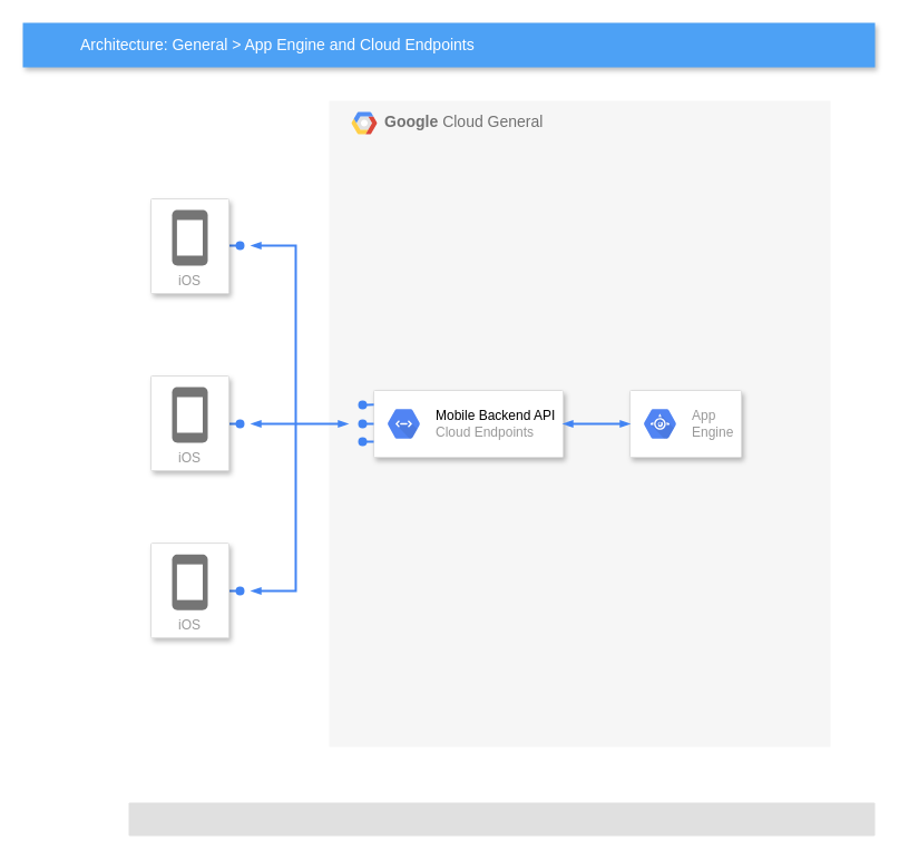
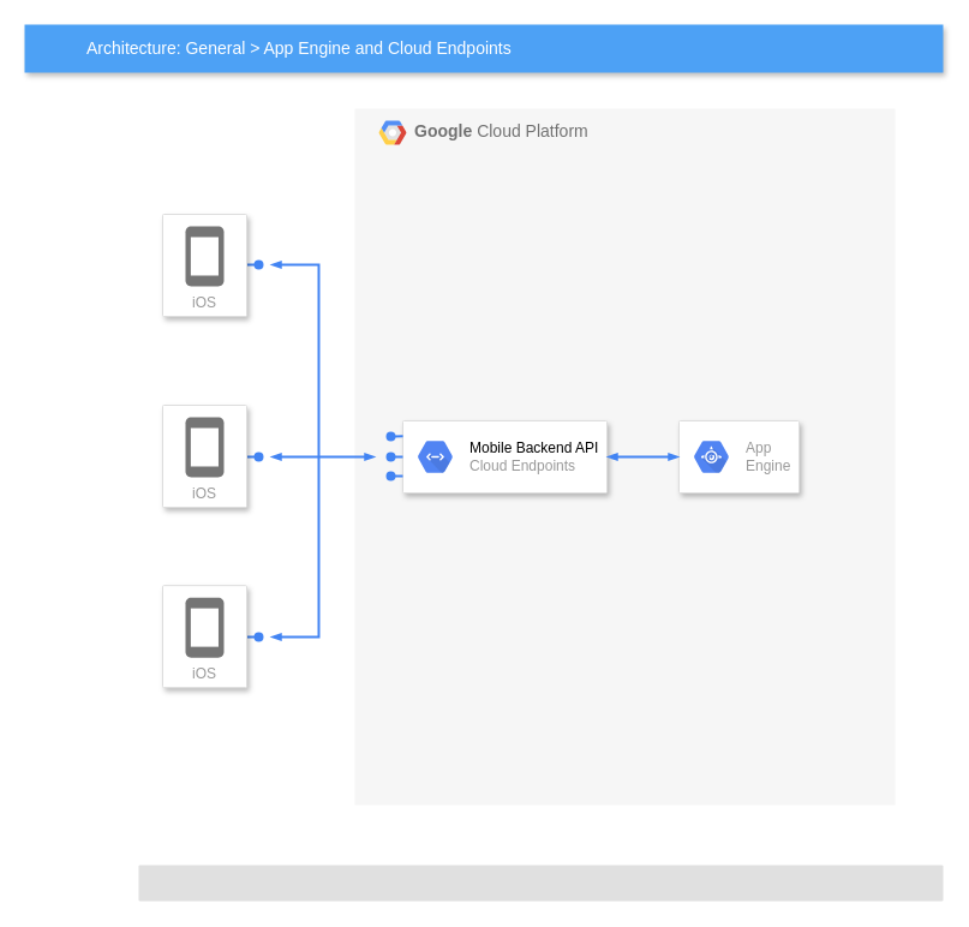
  <mxCell id="0" />
  <mxCell id="1" parent="0" />
- <mxCell id="2" value="&lt;b&gt;Google &lt;/b&gt;Cloud General" style="fillColor=#F6F6F6;strokeColor=none;shadow=0;gradientColor=none;fontSize=14;align=left;spacing=10;fontColor=#717171;9E9E9E;verticalAlign=top;spacingTop=-4;fontStyle=0;spacingLeft=40;html=1;" parent="1" vertex="1"><mxGeometry x="295" y="90" width="450" height="580" as="geometry" /></mxCell>
+ <mxCell id="2" value="&lt;b&gt;Google &lt;/b&gt;Cloud Platform" style="fillColor=#F6F6F6;strokeColor=none;shadow=0;gradientColor=none;fontSize=14;align=left;spacing=10;fontColor=#717171;9E9E9E;verticalAlign=top;spacingTop=-4;fontStyle=0;spacingLeft=40;html=1;" parent="1" vertex="1"><mxGeometry x="295" y="90" width="450" height="580" as="geometry" /></mxCell>
  <mxCell id="3" value="" style="shape=mxgraph.gcp2.google_cloud_platform;fillColor=#F6F6F6;strokeColor=none;shadow=0;gradientColor=none;" parent="2" vertex="1"><mxGeometry width="23" height="20" relative="1" as="geometry"><mxPoint x="20" y="10" as="offset" /></mxGeometry></mxCell>
  <mxCell id="4" value="" style="strokeColor=#dddddd;fillColor=#ffffff;shadow=1;strokeWidth=1;rounded=1;absoluteArcSize=1;arcSize=2;fontSize=14;fontColor=#808080;align=left;html=1;" parent="2" vertex="1"><mxGeometry x="270" y="260" width="100" height="60" as="geometry" /></mxCell>
  <mxCell id="5" value="App&#10;Engine" style="dashed=0;connectable=0;html=1;fillColor=#5184F3;strokeColor=none;shape=mxgraph.gcp2.hexIcon;prIcon=app_engine;part=1;labelPosition=right;verticalLabelPosition=middle;align=left;verticalAlign=middle;spacingLeft=5;fontColor=#999999;fontSize=12;" parent="4" vertex="1"><mxGeometry y="0.5" width="44" height="39" relative="1" as="geometry"><mxPoint x="5" y="-19.5" as="offset" /></mxGeometry></mxCell>
  <mxCell id="6" value="Architecture: General &amp;gt; App Engine and Cloud Endpoints" style="fillColor=#4DA1F5;strokeColor=none;shadow=1;gradientColor=none;fontSize=14;align=left;spacingLeft=50;fontColor=#ffffff;html=1;" parent="1" vertex="1"><mxGeometry x="20" y="20" width="765" height="40" as="geometry" /></mxCell>
  <mxCell id="7" value="" style="edgeStyle=elbowEdgeStyle;fontSize=12;html=1;endArrow=oval;endFill=1;rounded=0;strokeWidth=2;endSize=6;startSize=4;dashed=0;strokeColor=#4284F3;elbow=vertical;" parent="1" edge="1"><mxGeometry width="100" relative="1" as="geometry"><mxPoint x="205" y="219.953" as="sourcePoint" /><mxPoint x="215" y="220" as="targetPoint" /></mxGeometry></mxCell>
  <mxCell id="8" value="" style="edgeStyle=elbowEdgeStyle;fontSize=12;html=1;endArrow=oval;endFill=1;rounded=0;strokeWidth=2;endSize=6;startSize=4;dashed=0;strokeColor=#4284F3;elbow=vertical;" parent="1" edge="1"><mxGeometry width="100" relative="1" as="geometry"><mxPoint x="205" y="379.94" as="sourcePoint" /><mxPoint x="215" y="380" as="targetPoint" /></mxGeometry></mxCell>
  <mxCell id="9" value="" style="edgeStyle=elbowEdgeStyle;fontSize=12;html=1;endArrow=oval;endFill=1;rounded=0;strokeWidth=2;endSize=6;startSize=4;dashed=0;strokeColor=#4284F3;elbow=vertical;" parent="1" edge="1"><mxGeometry width="100" relative="1" as="geometry"><mxPoint x="205" y="529.989" as="sourcePoint" /><mxPoint x="215" y="530" as="targetPoint" /><Array as="points" /></mxGeometry></mxCell>
  <mxCell id="10" value="" style="strokeColor=#dddddd;fillColor=#ffffff;shadow=1;strokeWidth=1;rounded=1;absoluteArcSize=1;arcSize=2;fontSize=14;fontColor=#808080;align=left;html=1;" parent="1" vertex="1"><mxGeometry x="335" y="350" width="170" height="60" as="geometry" /></mxCell>
  <mxCell id="11" value="&lt;font color=&quot;#000000&quot;&gt;Mobile Backend API&lt;/font&gt;&lt;br&gt;Cloud Endpoints" style="dashed=0;connectable=0;html=1;fillColor=#5184F3;strokeColor=none;shape=mxgraph.gcp2.hexIcon;prIcon=cloud_endpoints;part=1;labelPosition=right;verticalLabelPosition=middle;align=left;verticalAlign=middle;spacingLeft=5;fontColor=#999999;fontSize=12;" parent="10" vertex="1"><mxGeometry y="0.5" width="44" height="39" relative="1" as="geometry"><mxPoint x="5" y="-19.5" as="offset" /></mxGeometry></mxCell>
  <mxCell id="12" value="" style="rounded=1;absoluteArcSize=1;arcSize=2;html=1;strokeColor=none;gradientColor=none;shadow=0;dashed=0;strokeColor=none;fontSize=12;fontColor=#9E9E9E;align=left;verticalAlign=top;spacing=10;spacingTop=-4;fillColor=#E0E0E0;" parent="1" vertex="1"><mxGeometry x="115" y="720" width="670" height="30" as="geometry" /></mxCell>
  <mxCell id="13" value="" style="edgeStyle=orthogonalEdgeStyle;fontSize=12;html=1;endArrow=blockThin;endFill=1;rounded=0;strokeWidth=2;endSize=4;startSize=4;dashed=0;strokeColor=#4284F3;startArrow=blockThin;startFill=1;" parent="1" edge="1"><mxGeometry width="100" relative="1" as="geometry"><mxPoint x="225" y="380" as="sourcePoint" /><mxPoint x="312" y="380" as="targetPoint" /><Array as="points"><mxPoint x="265" y="380" /><mxPoint x="265" y="380" /></Array></mxGeometry></mxCell>
  <mxCell id="14" value="" style="fontSize=12;html=1;endArrow=blockThin;endFill=1;rounded=0;strokeWidth=2;endSize=4;startSize=4;dashed=0;strokeColor=#4284F3;startArrow=blockThin;startFill=1;edgeStyle=orthogonalEdgeStyle;" parent="1" edge="1"><mxGeometry width="100" relative="1" as="geometry"><mxPoint x="225" y="220" as="sourcePoint" /><mxPoint x="225" y="530" as="targetPoint" /><Array as="points"><mxPoint x="265" y="220" /><mxPoint x="265" y="530" /></Array></mxGeometry></mxCell>
  <mxCell id="15" value="" style="edgeStyle=orthogonalEdgeStyle;fontSize=12;html=1;endArrow=oval;endFill=1;rounded=0;strokeWidth=2;endSize=6;startSize=4;dashed=0;strokeColor=#4284F3;exitX=0;exitY=0.149;exitPerimeter=0;" parent="1" edge="1"><mxGeometry width="100" relative="1" as="geometry"><mxPoint x="335.093" y="362.86" as="sourcePoint" /><mxPoint x="325" y="363" as="targetPoint" /></mxGeometry></mxCell>
  <mxCell id="16" value="" style="edgeStyle=orthogonalEdgeStyle;fontSize=12;html=1;endArrow=oval;endFill=1;rounded=0;strokeWidth=2;endSize=6;startSize=4;dashed=0;strokeColor=#4284F3;" parent="1" edge="1"><mxGeometry width="100" relative="1" as="geometry"><mxPoint x="335" y="380" as="sourcePoint" /><mxPoint x="324.99" y="379.913" as="targetPoint" /></mxGeometry></mxCell>
  <mxCell id="17" value="" style="edgeStyle=orthogonalEdgeStyle;fontSize=12;html=1;endArrow=oval;endFill=1;rounded=0;strokeWidth=2;endSize=6;startSize=4;dashed=0;strokeColor=#4284F3;" parent="1" edge="1"><mxGeometry width="100" relative="1" as="geometry"><mxPoint x="335" y="396.047" as="sourcePoint" /><mxPoint x="324.99" y="395.913" as="targetPoint" /></mxGeometry></mxCell>
  <mxCell id="18" value="" style="edgeStyle=orthogonalEdgeStyle;fontSize=12;html=1;endArrow=blockThin;endFill=1;rounded=0;strokeWidth=2;endSize=4;startSize=4;dashed=0;strokeColor=#4284F3;startArrow=blockThin;startFill=1;" parent="1" source="10" target="4" edge="1"><mxGeometry width="100" relative="1" as="geometry"><mxPoint x="235" y="390" as="sourcePoint" /><mxPoint x="322" y="390" as="targetPoint" /><Array as="points" /></mxGeometry></mxCell>
  <mxCell id="19" value="iOS" style="strokeColor=#dddddd;fillColor=#ffffff;shadow=1;strokeWidth=1;rounded=1;absoluteArcSize=1;arcSize=2;labelPosition=center;verticalLabelPosition=middle;align=center;verticalAlign=bottom;spacingLeft=0;fontColor=#999999;fontSize=12;whiteSpace=wrap;spacingBottom=2;html=1;" parent="1" vertex="1"><mxGeometry x="135" y="178" width="70" height="85" as="geometry" /></mxCell>
  <mxCell id="20" value="" style="dashed=0;html=1;fillColor=#757575;strokeColor=none;shape=mxgraph.gcp2.phone;part=1;" parent="19" vertex="1"><mxGeometry x="0.5" width="32" height="50" relative="1" as="geometry"><mxPoint x="-16" y="10" as="offset" /></mxGeometry></mxCell>
  <mxCell id="21" value="iOS" style="strokeColor=#dddddd;fillColor=#ffffff;shadow=1;strokeWidth=1;rounded=1;absoluteArcSize=1;arcSize=2;labelPosition=center;verticalLabelPosition=middle;align=center;verticalAlign=bottom;spacingLeft=0;fontColor=#999999;fontSize=12;whiteSpace=wrap;spacingBottom=2;html=1;" parent="1" vertex="1"><mxGeometry x="135" y="337" width="70" height="85" as="geometry" /></mxCell>
  <mxCell id="22" value="" style="dashed=0;html=1;fillColor=#757575;strokeColor=none;shape=mxgraph.gcp2.phone;part=1;" parent="21" vertex="1"><mxGeometry x="0.5" width="32" height="50" relative="1" as="geometry"><mxPoint x="-16" y="10" as="offset" /></mxGeometry></mxCell>
  <mxCell id="23" value="iOS" style="strokeColor=#dddddd;fillColor=#ffffff;shadow=1;strokeWidth=1;rounded=1;absoluteArcSize=1;arcSize=2;labelPosition=center;verticalLabelPosition=middle;align=center;verticalAlign=bottom;spacingLeft=0;fontColor=#999999;fontSize=12;whiteSpace=wrap;spacingBottom=2;html=1;" parent="1" vertex="1"><mxGeometry x="135" y="487.143" width="70" height="85" as="geometry" /></mxCell>
  <mxCell id="24" value="" style="dashed=0;html=1;fillColor=#757575;strokeColor=none;shape=mxgraph.gcp2.phone;part=1;" parent="23" vertex="1"><mxGeometry x="0.5" width="32" height="50" relative="1" as="geometry"><mxPoint x="-16" y="10" as="offset" /></mxGeometry></mxCell>
